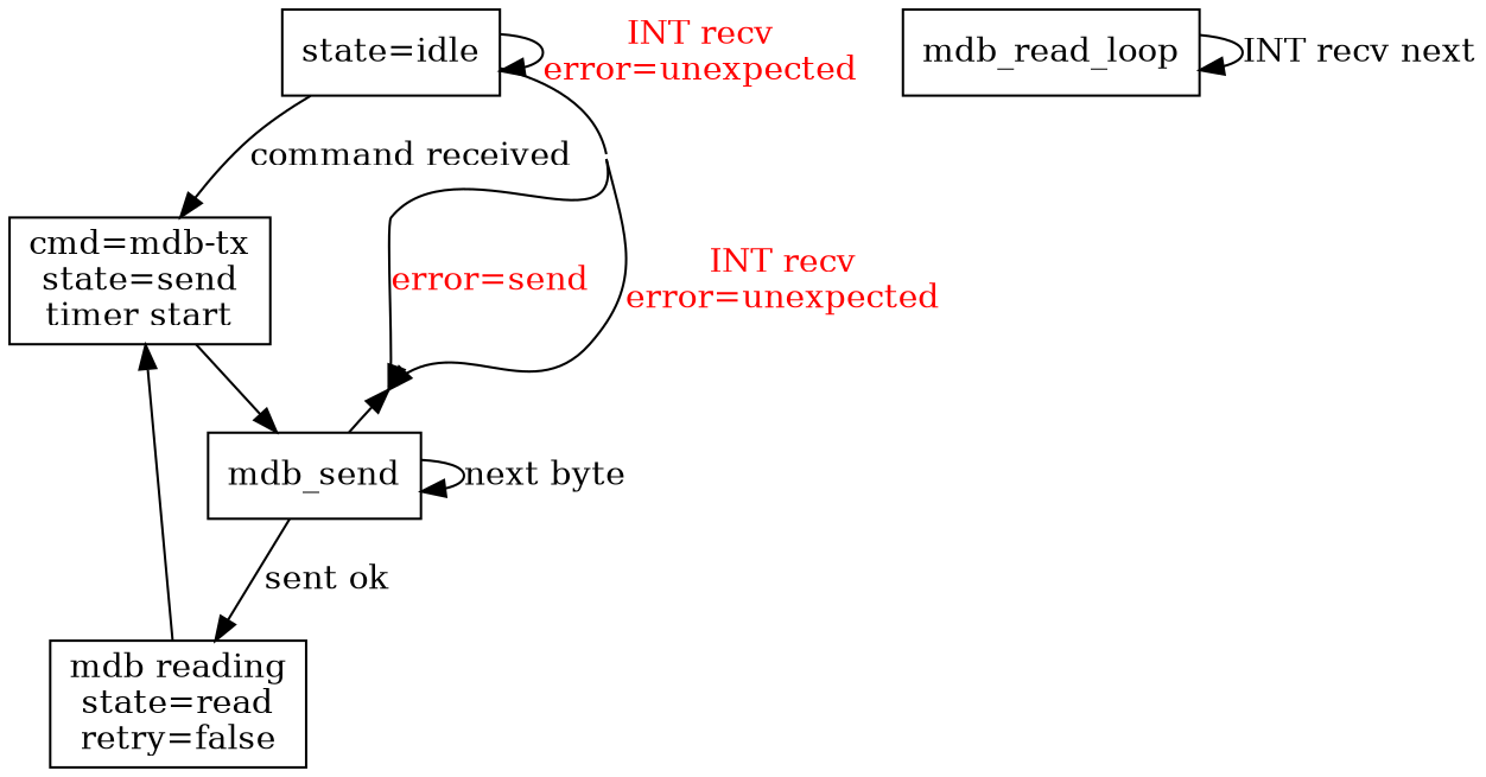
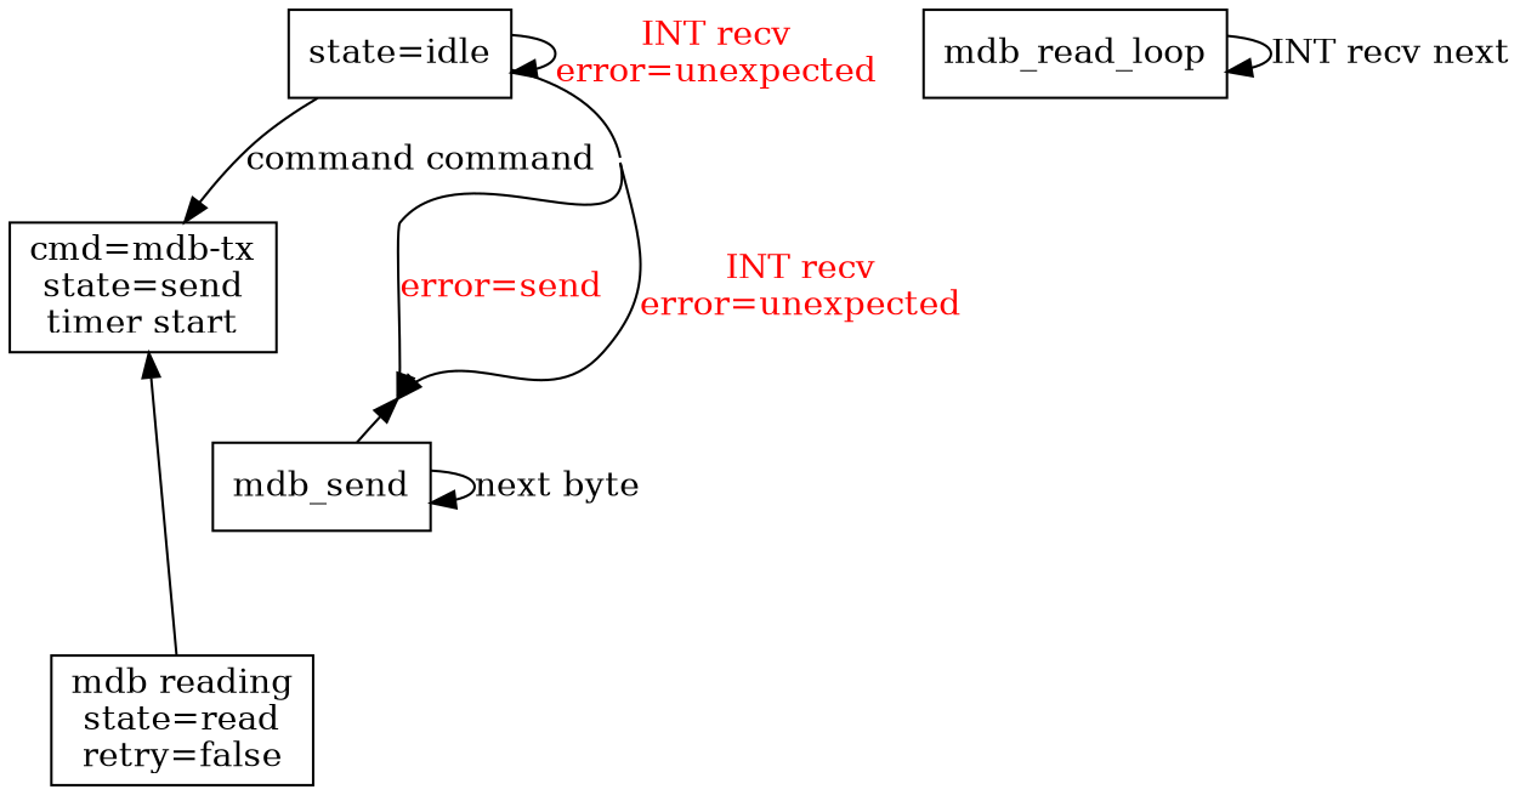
  digraph {
    concentrate=true
    labelloc=top
    mindist=2
    rankdir=UD
    splines=true
    voro_margin=.001
    node [shape=rectangle]
    n1 [label="state=idle"]
    n2 [label="cmd=mdb-tx\nstate=send\ntimer start"]
    mdb_send
    n4 [label="mdb reading\nstate=read\nretry=false"]
    mdb_read_loop
    subgraph sub_1 {
      rank=same
      n1
    }
    subgraph sub_2 {
      rank=same
    }
    n1 -> n1 [fontcolor=red label="INT recv\nerror=unexpected"]
-   n1 -> n2 [label="command received"]
-   n2 -> mdb_send
+   n1 -> n2 [label="command command"]
    mdb_send -> n1 [fontcolor=red label="error=send"]
    mdb_send -> n1 [fontcolor=red label="INT recv\nerror=unexpected"]
    mdb_send -> mdb_send [label="next byte"]
-   mdb_send -> n4 [label="sent ok"]
    n4 -> n2
    mdb_read_loop -> mdb_read_loop [label="INT recv next"]
  }
